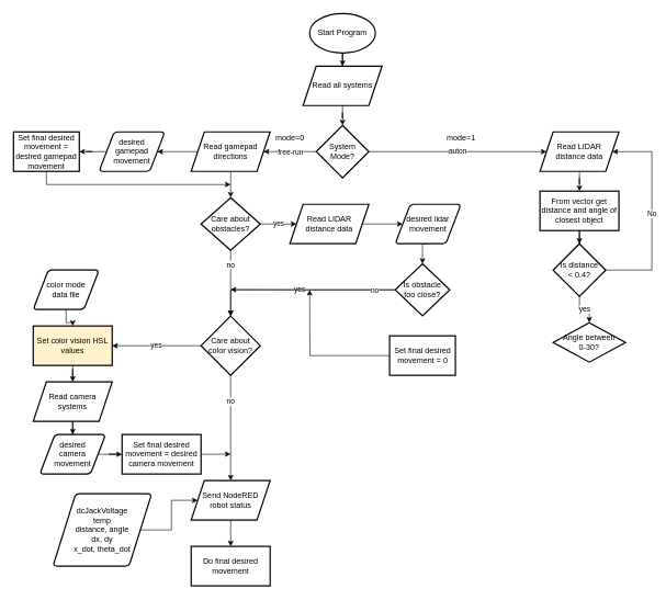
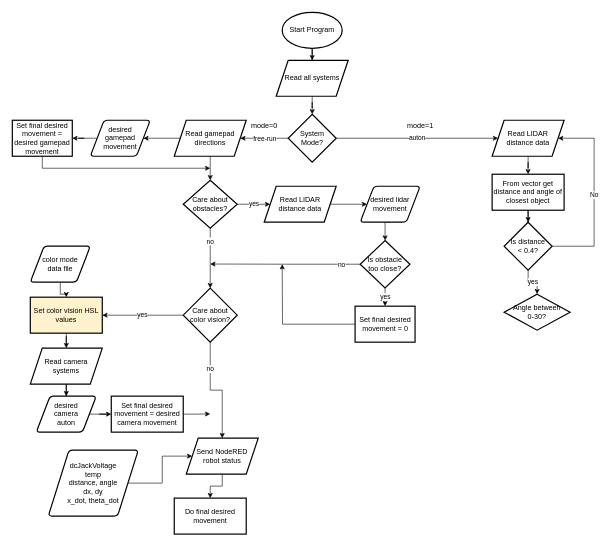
  <mxCell id="0" />
  <mxCell id="1" parent="0" />
  <mxCell id="2" value="" style="edgeStyle=orthogonalEdgeStyle;rounded=0;orthogonalLoop=1;jettySize=auto;html=1;" parent="1" source="3" target="5" edge="1"><mxGeometry relative="1" as="geometry" /></mxCell>
  <mxCell id="3" value="Start Program" style="strokeWidth=2;html=1;shape=mxgraph.flowchart.start_1;whiteSpace=wrap;" parent="1" vertex="1"><mxGeometry x="470" y="20" width="100" height="60" as="geometry" /></mxCell>
  <mxCell id="4" value="" style="edgeStyle=orthogonalEdgeStyle;rounded=0;orthogonalLoop=1;jettySize=auto;html=1;" parent="1" source="5" target="8" edge="1"><mxGeometry relative="1" as="geometry" /></mxCell>
  <mxCell id="5" value="Read all systems" style="shape=parallelogram;perimeter=parallelogramPerimeter;whiteSpace=wrap;html=1;fixedSize=1;strokeWidth=2;" parent="1" vertex="1"><mxGeometry x="460" y="100" width="120" height="60" as="geometry" /></mxCell>
  <mxCell id="6" value="free-run" style="edgeStyle=orthogonalEdgeStyle;rounded=0;orthogonalLoop=1;jettySize=auto;html=1;" parent="1" source="8" edge="1"><mxGeometry relative="1" as="geometry"><mxPoint x="400" y="230" as="targetPoint" /></mxGeometry></mxCell>
  <mxCell id="7" value="auton" style="edgeStyle=orthogonalEdgeStyle;rounded=0;orthogonalLoop=1;jettySize=auto;html=1;" parent="1" source="8" edge="1"><mxGeometry relative="1" as="geometry"><mxPoint x="830" y="230" as="targetPoint" /></mxGeometry></mxCell>
  <mxCell id="8" value="System&lt;br&gt;Mode?" style="rhombus;whiteSpace=wrap;html=1;strokeWidth=2;" parent="1" vertex="1"><mxGeometry x="480" y="190" width="80" height="80" as="geometry" /></mxCell>
  <mxCell id="9" value="" style="edgeStyle=orthogonalEdgeStyle;rounded=0;orthogonalLoop=1;jettySize=auto;html=1;" parent="1" source="11" target="13" edge="1"><mxGeometry relative="1" as="geometry" /></mxCell>
  <mxCell id="10" value="" style="edgeStyle=orthogonalEdgeStyle;rounded=0;orthogonalLoop=1;jettySize=auto;html=1;" parent="1" source="11" target="16" edge="1"><mxGeometry relative="1" as="geometry" /></mxCell>
  <mxCell id="11" value="Read gamepad directions" style="shape=parallelogram;perimeter=parallelogramPerimeter;whiteSpace=wrap;html=1;fixedSize=1;strokeWidth=2;" parent="1" vertex="1"><mxGeometry x="290" y="200" width="120" height="60" as="geometry" /></mxCell>
  <mxCell id="12" style="edgeStyle=orthogonalEdgeStyle;rounded=0;orthogonalLoop=1;jettySize=auto;html=1;exitX=0;exitY=0.5;exitDx=0;exitDy=0;entryX=1;entryY=0.5;entryDx=0;entryDy=0;" parent="1" source="13" target="44" edge="1"><mxGeometry relative="1" as="geometry" /></mxCell>
  <mxCell id="13" value="desired&lt;br&gt;gamepad movement" style="shape=parallelogram;html=1;strokeWidth=2;perimeter=parallelogramPerimeter;whiteSpace=wrap;rounded=1;arcSize=12;size=0.23;" parent="1" vertex="1"><mxGeometry x="150" y="200" width="100" height="60" as="geometry" /></mxCell>
  <mxCell id="14" value="yes" style="edgeStyle=orthogonalEdgeStyle;rounded=0;orthogonalLoop=1;jettySize=auto;html=1;" parent="1" source="16" target="18" edge="1"><mxGeometry relative="1" as="geometry" /></mxCell>
  <mxCell id="15" value="no" style="edgeStyle=orthogonalEdgeStyle;rounded=0;orthogonalLoop=1;jettySize=auto;html=1;" parent="1" source="16" target="21" edge="1"><mxGeometry x="-0.556" relative="1" as="geometry"><mxPoint as="offset" /></mxGeometry></mxCell>
  <mxCell id="16" value="Care about obstacles?" style="rhombus;whiteSpace=wrap;html=1;strokeWidth=2;" parent="1" vertex="1"><mxGeometry x="305" y="300" width="90" height="80" as="geometry" /></mxCell>
  <mxCell id="17" style="edgeStyle=orthogonalEdgeStyle;rounded=0;orthogonalLoop=1;jettySize=auto;html=1;exitX=1;exitY=0.5;exitDx=0;exitDy=0;entryX=0;entryY=0.5;entryDx=0;entryDy=0;" parent="1" source="18" target="23" edge="1"><mxGeometry relative="1" as="geometry" /></mxCell>
  <mxCell id="18" value="Read LIDAR&lt;br&gt;distance data" style="shape=parallelogram;perimeter=parallelogramPerimeter;whiteSpace=wrap;html=1;fixedSize=1;strokeWidth=2;" parent="1" vertex="1"><mxGeometry x="440" y="310" width="120" height="60" as="geometry" /></mxCell>
  <mxCell id="19" value="yes" style="edgeStyle=orthogonalEdgeStyle;rounded=0;orthogonalLoop=1;jettySize=auto;html=1;" parent="1" source="21" target="25" edge="1"><mxGeometry relative="1" as="geometry" /></mxCell>
  <mxCell id="20" value="no" style="edgeStyle=orthogonalEdgeStyle;rounded=0;orthogonalLoop=1;jettySize=auto;html=1;" parent="1" source="21" target="33" edge="1"><mxGeometry x="-0.5" relative="1" as="geometry"><mxPoint as="offset" /></mxGeometry></mxCell>
  <mxCell id="21" value="Care about color vision?" style="rhombus;whiteSpace=wrap;html=1;strokeWidth=2;" parent="1" vertex="1"><mxGeometry x="305" y="480" width="90" height="90" as="geometry" /></mxCell>
  <mxCell id="22" style="edgeStyle=orthogonalEdgeStyle;rounded=0;orthogonalLoop=1;jettySize=auto;html=1;exitX=0.5;exitY=1;exitDx=0;exitDy=0;entryX=0.5;entryY=0;entryDx=0;entryDy=0;entryPerimeter=0;" parent="1" source="23" target="42" edge="1"><mxGeometry relative="1" as="geometry" /></mxCell>
  <mxCell id="23" value="desired lidar movement" style="shape=parallelogram;html=1;strokeWidth=2;perimeter=parallelogramPerimeter;whiteSpace=wrap;rounded=1;arcSize=12;size=0.23;" parent="1" vertex="1"><mxGeometry x="600" y="310" width="100" height="60" as="geometry" /></mxCell>
  <mxCell id="24" value="" style="edgeStyle=orthogonalEdgeStyle;rounded=0;orthogonalLoop=1;jettySize=auto;html=1;" parent="1" source="25" target="27" edge="1"><mxGeometry relative="1" as="geometry" /></mxCell>
  <mxCell id="25" value="Set color vision HSL values" style="whiteSpace=wrap;html=1;strokeWidth=2;fillColor=#fff2cc;" parent="1" vertex="1"><mxGeometry x="50" y="495" width="120" height="60" as="geometry" /></mxCell>
  <mxCell id="26" value="" style="edgeStyle=orthogonalEdgeStyle;rounded=0;orthogonalLoop=1;jettySize=auto;html=1;" parent="1" source="27" target="29" edge="1"><mxGeometry relative="1" as="geometry" /></mxCell>
  <mxCell id="27" value="Read camera&lt;br&gt;systems" style="shape=parallelogram;perimeter=parallelogramPerimeter;whiteSpace=wrap;html=1;fixedSize=1;strokeWidth=2;" parent="1" vertex="1"><mxGeometry x="50" y="580" width="120" height="60" as="geometry" /></mxCell>
  <mxCell id="28" value="" style="edgeStyle=orthogonalEdgeStyle;rounded=0;orthogonalLoop=1;jettySize=auto;html=1;" parent="1" source="29" target="36" edge="1"><mxGeometry relative="1" as="geometry" /></mxCell>
- <mxCell id="29" value="desired&lt;br&gt;camera&lt;br&gt;movement" style="shape=parallelogram;html=1;strokeWidth=2;perimeter=parallelogramPerimeter;whiteSpace=wrap;rounded=1;arcSize=12;size=0.23;" parent="1" vertex="1"><mxGeometry x="60" y="660" width="100" height="60" as="geometry" /></mxCell>
+ <mxCell id="29" value="desired&lt;br&gt;camera&lt;br&gt;auton" style="shape=parallelogram;html=1;strokeWidth=2;perimeter=parallelogramPerimeter;whiteSpace=wrap;rounded=1;arcSize=12;size=0.23;" parent="1" vertex="1"><mxGeometry x="60" y="660" width="100" height="60" as="geometry" /></mxCell>
  <mxCell id="30" value="" style="edgeStyle=orthogonalEdgeStyle;rounded=0;orthogonalLoop=1;jettySize=auto;html=1;" parent="1" source="31" target="25" edge="1"><mxGeometry relative="1" as="geometry" /></mxCell>
  <mxCell id="31" value="color mode&lt;br&gt;data file" style="shape=parallelogram;html=1;strokeWidth=2;perimeter=parallelogramPerimeter;whiteSpace=wrap;rounded=1;arcSize=12;size=0.23;" parent="1" vertex="1"><mxGeometry x="50" y="410" width="100" height="60" as="geometry" /></mxCell>
  <mxCell id="32" value="" style="edgeStyle=orthogonalEdgeStyle;rounded=0;orthogonalLoop=1;jettySize=auto;html=1;" parent="1" source="33" target="34" edge="1"><mxGeometry relative="1" as="geometry" /></mxCell>
- <mxCell id="33" value="Send NodeRED&lt;br&gt;robot status" style="shape=parallelogram;perimeter=parallelogramPerimeter;whiteSpace=wrap;html=1;fixedSize=1;strokeWidth=2;" parent="1" vertex="1"><mxGeometry x="290" y="730" width="120" height="60" as="geometry" /></mxCell>
+ <mxCell id="33" value="Send NodeRED&lt;br&gt;robot status" style="shape=parallelogram;perimeter=parallelogramPerimeter;whiteSpace=wrap;html=1;fixedSize=1;strokeWidth=2;" parent="1" vertex="1"><mxGeometry x="310" y="730" width="120" height="60" as="geometry" /></mxCell>
  <mxCell id="34" value="Do final desired movement" style="whiteSpace=wrap;html=1;strokeWidth=2;" parent="1" vertex="1"><mxGeometry x="290" y="830" width="120" height="60" as="geometry" /></mxCell>
  <mxCell id="35" style="edgeStyle=orthogonalEdgeStyle;rounded=0;orthogonalLoop=1;jettySize=auto;html=1;exitX=1;exitY=0.5;exitDx=0;exitDy=0;" parent="1" source="36" edge="1"><mxGeometry relative="1" as="geometry"><mxPoint x="350" y="689.571" as="targetPoint" /></mxGeometry></mxCell>
  <mxCell id="36" value="Set final desired movement = desired camera movement" style="whiteSpace=wrap;html=1;strokeWidth=2;rounded=1;arcSize=0;" parent="1" vertex="1"><mxGeometry x="185" y="660" width="120" height="60" as="geometry" /></mxCell>
  <mxCell id="37" style="edgeStyle=orthogonalEdgeStyle;rounded=0;orthogonalLoop=1;jettySize=auto;html=1;exitX=0;exitY=0.5;exitDx=0;exitDy=0;" parent="1" source="38" edge="1"><mxGeometry relative="1" as="geometry"><mxPoint x="470" y="440" as="targetPoint" /></mxGeometry></mxCell>
  <mxCell id="38" value="Set final desired movement = 0" style="whiteSpace=wrap;html=1;strokeWidth=2;rounded=1;arcSize=0;" parent="1" vertex="1"><mxGeometry x="591.5" y="510" width="100" height="60" as="geometry" /></mxCell>
- <mxCell id="39" value="yes" style="edgeStyle=orthogonalEdgeStyle;rounded=0;orthogonalLoop=1;jettySize=auto;html=1;" parent="1" source="42" target="21" edge="1"><mxGeometry relative="1" as="geometry" /></mxCell>
+ <mxCell id="39" value="yes" style="edgeStyle=orthogonalEdgeStyle;rounded=0;orthogonalLoop=1;jettySize=auto;html=1;" parent="1" source="42" target="38" edge="1"><mxGeometry relative="1" as="geometry" /></mxCell>
  <mxCell id="40" style="edgeStyle=orthogonalEdgeStyle;rounded=0;orthogonalLoop=1;jettySize=auto;html=1;exitX=0;exitY=0.5;exitDx=0;exitDy=0;exitPerimeter=0;" parent="1" source="42" edge="1"><mxGeometry relative="1" as="geometry"><mxPoint x="350" y="439.706" as="targetPoint" /></mxGeometry></mxCell>
  <mxCell id="41" value="no" style="edgeLabel;html=1;align=center;verticalAlign=middle;resizable=0;points=[];" parent="40" vertex="1" connectable="0"><mxGeometry x="-0.746" y="4" relative="1" as="geometry"><mxPoint y="-4" as="offset" /></mxGeometry></mxCell>
  <mxCell id="42" value="Is obstacle&lt;br&gt;too close?" style="strokeWidth=2;html=1;shape=mxgraph.flowchart.decision;whiteSpace=wrap;" parent="1" vertex="1"><mxGeometry x="600" y="400.5" width="83" height="79" as="geometry" /></mxCell>
  <mxCell id="43" style="edgeStyle=orthogonalEdgeStyle;rounded=0;orthogonalLoop=1;jettySize=auto;html=1;exitX=0.5;exitY=1;exitDx=0;exitDy=0;" parent="1" source="44" edge="1"><mxGeometry relative="1" as="geometry"><mxPoint x="350" y="280" as="targetPoint" /><Array as="points"><mxPoint x="70" y="280" /><mxPoint x="350" y="280" /></Array></mxGeometry></mxCell>
  <mxCell id="44" value="Set final desired movement = desired gamepad movement" style="whiteSpace=wrap;html=1;strokeWidth=2;rounded=1;arcSize=0;" parent="1" vertex="1"><mxGeometry x="20" y="200" width="100" height="60" as="geometry" /></mxCell>
  <mxCell id="45" value="mode=0" style="text;html=1;align=center;verticalAlign=middle;resizable=0;points=[];autosize=1;strokeColor=none;fillColor=none;" parent="1" vertex="1"><mxGeometry x="410" y="200" width="60" height="20" as="geometry" /></mxCell>
  <mxCell id="46" value="mode=1" style="text;html=1;align=center;verticalAlign=middle;resizable=0;points=[];autosize=1;strokeColor=none;fillColor=none;" parent="1" vertex="1"><mxGeometry x="670" y="200" width="60" height="20" as="geometry" /></mxCell>
  <mxCell id="47" value="" style="edgeStyle=orthogonalEdgeStyle;rounded=0;orthogonalLoop=1;jettySize=auto;html=1;" parent="1" source="48" target="50" edge="1"><mxGeometry relative="1" as="geometry" /></mxCell>
  <mxCell id="48" value="Read LIDAR&lt;br&gt;distance data" style="shape=parallelogram;perimeter=parallelogramPerimeter;whiteSpace=wrap;html=1;fixedSize=1;strokeWidth=2;" parent="1" vertex="1"><mxGeometry x="820" y="200" width="120" height="60" as="geometry" /></mxCell>
  <mxCell id="49" value="" style="edgeStyle=orthogonalEdgeStyle;rounded=0;orthogonalLoop=1;jettySize=auto;html=1;" parent="1" source="50" target="53" edge="1"><mxGeometry relative="1" as="geometry" /></mxCell>
  <mxCell id="50" value="From vector get distance and angle of closest object" style="whiteSpace=wrap;html=1;strokeWidth=2;" parent="1" vertex="1"><mxGeometry x="820" y="290" width="120" height="60" as="geometry" /></mxCell>
  <mxCell id="51" value="yes" style="edgeStyle=orthogonalEdgeStyle;rounded=0;orthogonalLoop=1;jettySize=auto;html=1;" parent="1" source="53" target="54" edge="1"><mxGeometry relative="1" as="geometry" /></mxCell>
  <mxCell id="52" value="No" style="edgeStyle=orthogonalEdgeStyle;rounded=0;orthogonalLoop=1;jettySize=auto;html=1;entryX=1;entryY=0.5;entryDx=0;entryDy=0;" edge="1" parent="1" source="53" target="48"><mxGeometry relative="1" as="geometry"><Array as="points"><mxPoint x="990" y="410" /><mxPoint x="990" y="230" /></Array></mxGeometry></mxCell>
  <mxCell id="53" value="Is distance&lt;br&gt;&amp;lt; 0.4?" style="rhombus;whiteSpace=wrap;html=1;strokeWidth=2;" parent="1" vertex="1"><mxGeometry x="840" y="370" width="80" height="80" as="geometry" /></mxCell>
  <mxCell id="54" value="Angle between&lt;br&gt;0-30?" style="rhombus;whiteSpace=wrap;html=1;strokeWidth=2;" parent="1" vertex="1"><mxGeometry x="840" y="490" width="110" height="60" as="geometry" /></mxCell>
  <mxCell id="55" style="edgeStyle=orthogonalEdgeStyle;rounded=0;orthogonalLoop=1;jettySize=auto;html=1;exitX=1;exitY=0.5;exitDx=0;exitDy=0;entryX=0;entryY=0.5;entryDx=0;entryDy=0;" parent="1" source="56" target="33" edge="1"><mxGeometry relative="1" as="geometry" /></mxCell>
  <mxCell id="56" value="dcJackVoltage&lt;br&gt;temp&lt;br&gt;distance, angle&lt;br&gt;dx, dy&lt;br&gt;x_dot, theta_dot" style="shape=parallelogram;html=1;strokeWidth=2;perimeter=parallelogramPerimeter;whiteSpace=wrap;rounded=1;arcSize=12;size=0.23;" parent="1" vertex="1"><mxGeometry x="80" y="750" width="150" height="110" as="geometry" /></mxCell>
